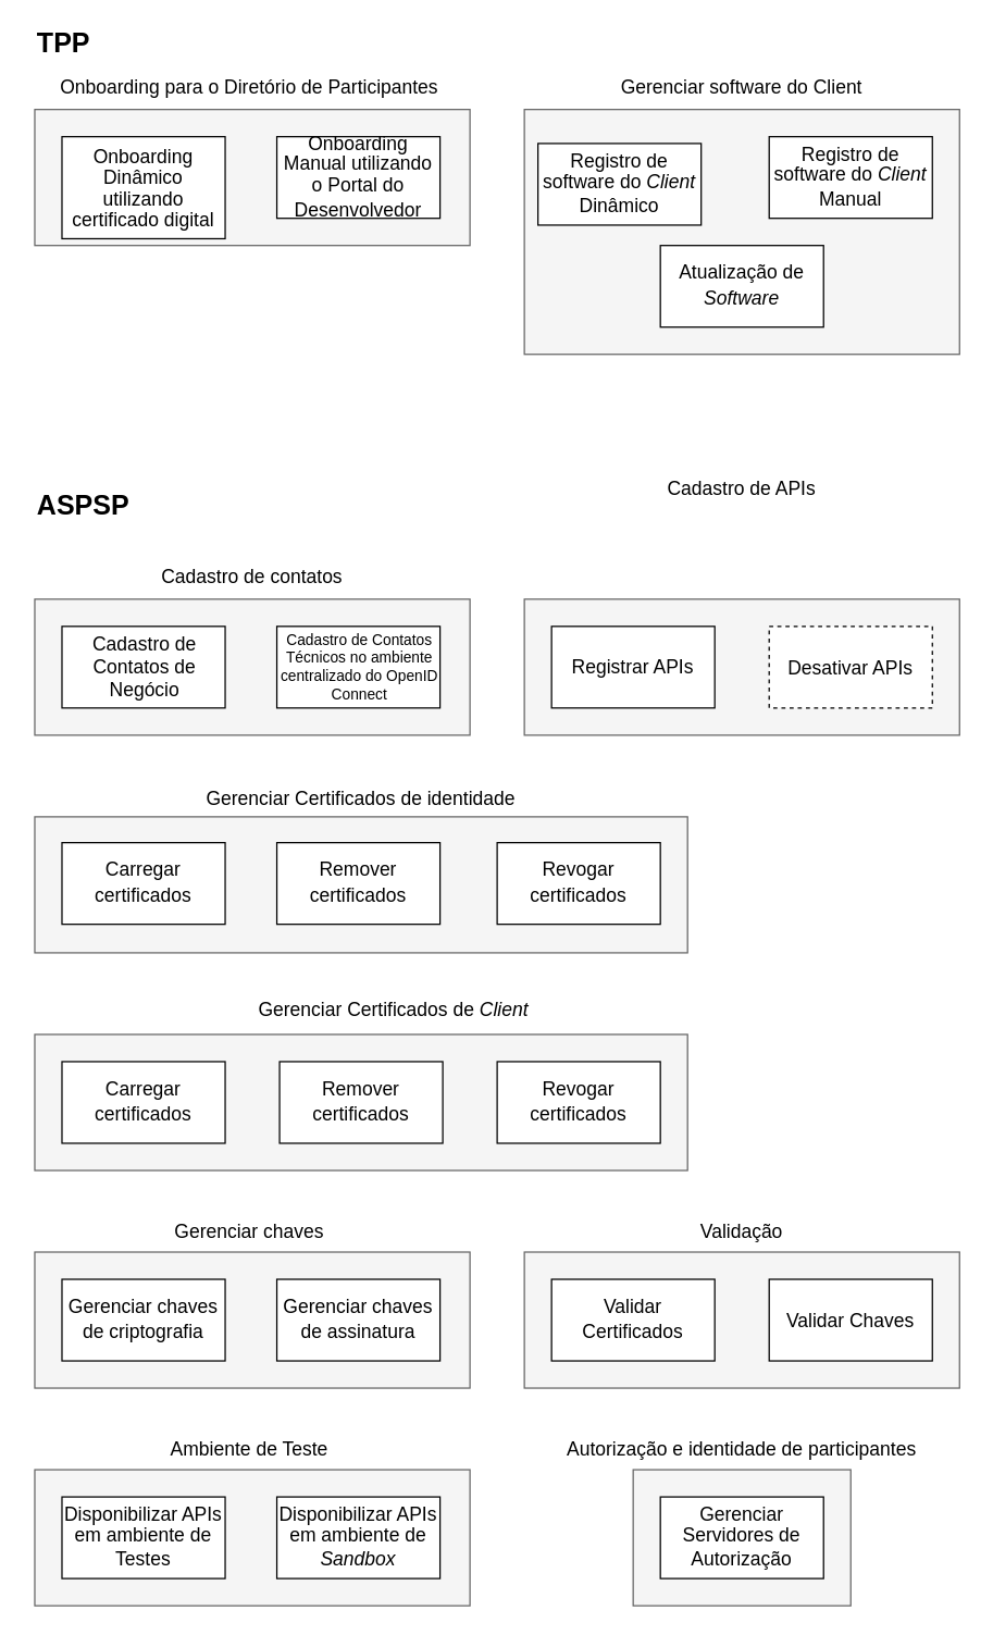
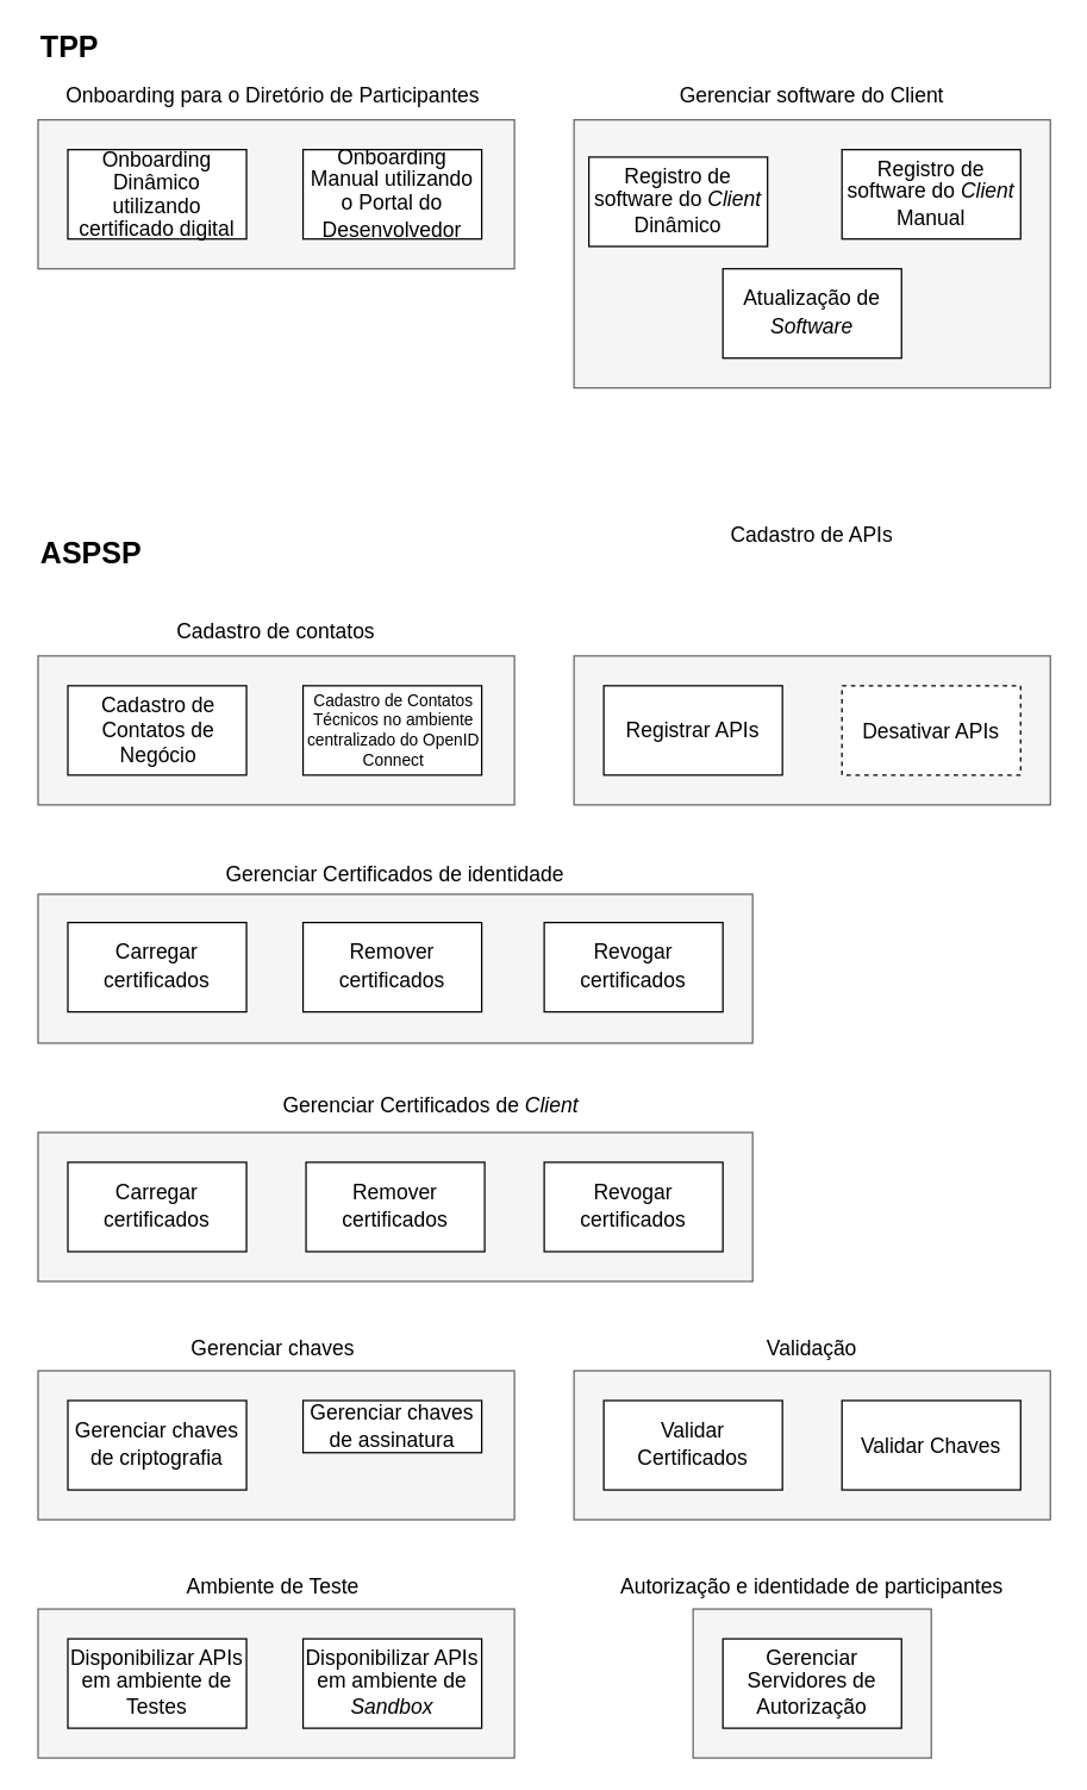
  <mxCell id="0" />
  <mxCell id="1" parent="0" />
  <mxCell id="2" value="" style="rounded=0;whiteSpace=wrap;html=1;fontSize=20;align=center;fillColor=#f5f5f5;strokeColor=#666666;fontColor=#333333;fontStyle=1" vertex="1" parent="1"><mxGeometry x="465" y="1080" width="160" height="100" as="geometry" /></mxCell>
  <mxCell id="3" value="" style="rounded=0;whiteSpace=wrap;html=1;fontSize=20;align=center;fillColor=#f5f5f5;strokeColor=#666666;fontColor=#333333;" vertex="1" parent="1"><mxGeometry x="25" y="1080" width="320" height="100" as="geometry" /></mxCell>
  <mxCell id="4" value="" style="rounded=0;whiteSpace=wrap;html=1;fontSize=20;align=center;fillColor=#f5f5f5;strokeColor=#666666;fontColor=#333333;fontStyle=1" vertex="1" parent="1"><mxGeometry x="385" y="920" width="320" height="100" as="geometry" /></mxCell>
  <mxCell id="5" value="" style="rounded=0;whiteSpace=wrap;html=1;fontSize=20;align=center;fillColor=#f5f5f5;strokeColor=#666666;fontColor=#333333;" vertex="1" parent="1"><mxGeometry x="25" y="920" width="320" height="100" as="geometry" /></mxCell>
  <mxCell id="6" value="" style="rounded=0;whiteSpace=wrap;html=1;fontSize=20;align=center;fillColor=#f5f5f5;strokeColor=#666666;fontColor=#333333;" vertex="1" parent="1"><mxGeometry x="25" y="760" width="480" height="100" as="geometry" /></mxCell>
  <mxCell id="7" value="" style="rounded=0;whiteSpace=wrap;html=1;fontSize=20;align=center;fillColor=#f5f5f5;strokeColor=#666666;fontColor=#333333;" vertex="1" parent="1"><mxGeometry x="25" y="600" width="480" height="100" as="geometry" /></mxCell>
  <mxCell id="8" value="" style="rounded=0;whiteSpace=wrap;html=1;fontSize=20;align=center;fillColor=#f5f5f5;strokeColor=#666666;fontColor=#333333;fontStyle=1" vertex="1" parent="1"><mxGeometry x="385" y="440" width="320" height="100" as="geometry" /></mxCell>
  <mxCell id="9" value="" style="rounded=0;whiteSpace=wrap;html=1;fontSize=20;align=center;fillColor=#f5f5f5;strokeColor=#666666;fontColor=#333333;" vertex="1" parent="1"><mxGeometry x="25" y="440" width="320" height="100" as="geometry" /></mxCell>
  <mxCell id="10" value="" style="rounded=0;whiteSpace=wrap;html=1;fontSize=20;align=center;fillColor=#f5f5f5;strokeColor=#666666;fontColor=#333333;" vertex="1" parent="1"><mxGeometry x="25" y="80" width="320" height="100" as="geometry" /></mxCell>
  <mxCell id="11" value="" style="rounded=0;whiteSpace=wrap;html=1;fontSize=20;align=center;fillColor=#f5f5f5;strokeColor=#666666;fontColor=#333333;" vertex="1" parent="1"><mxGeometry x="385" y="80" width="320" height="180" as="geometry" /></mxCell>
  <mxCell id="12" value="&lt;span style=&quot;font-family: &amp;#34;arial&amp;#34; , sans-serif ; font-size: 14px&quot;&gt;Gerenciar chaves&lt;/span&gt;" style="text;whiteSpace=wrap;html=1;fontSize=11;align=center;" vertex="1" parent="1"><mxGeometry x="73" y="890" width="220" height="30" as="geometry" /></mxCell>
  <mxCell id="13" value="&lt;font face=&quot;arial, sans-serif&quot;&gt;&lt;span style=&quot;font-size: 14px&quot;&gt;Validação&lt;/span&gt;&lt;/font&gt;" style="text;whiteSpace=wrap;html=1;fontSize=11;align=center;" vertex="1" parent="1"><mxGeometry x="435" y="890" width="220" height="30" as="geometry" /></mxCell>
  <mxCell id="14" value="TPP" style="text;html=1;strokeColor=none;fillColor=none;align=left;verticalAlign=middle;whiteSpace=wrap;rounded=0;fontSize=20;fontStyle=1" vertex="1" parent="1"><mxGeometry x="25" y="20" width="80" height="20" as="geometry" /></mxCell>
- <mxCell id="15" value="&lt;span lang=&quot;PT-BR&quot; style=&quot;font-size: 10.5pt ; line-height: 110% ; font-family: &amp;#34;arial&amp;#34; , sans-serif&quot;&gt;Onboarding Dinâmico utilizando certificado digital&lt;/span&gt;" style="rounded=0;whiteSpace=wrap;html=1;" vertex="1" parent="1"><mxGeometry x="45" y="100" width="120" height="75" as="geometry" /></mxCell>
+ <mxCell id="15" value="&lt;span lang=&quot;PT-BR&quot; style=&quot;font-size: 10.5pt ; line-height: 110% ; font-family: &amp;#34;arial&amp;#34; , sans-serif&quot;&gt;Onboarding Dinâmico utilizando certificado digital&lt;/span&gt;" style="rounded=0;whiteSpace=wrap;html=1;" vertex="1" parent="1"><mxGeometry x="45" y="100" width="120" height="60" as="geometry" /></mxCell>
  <mxCell id="16" value="&lt;span lang=&quot;PT-BR&quot; style=&quot;font-size: 10.5pt ; line-height: 15.4px ; font-family: &amp;#34;arial&amp;#34; , sans-serif&quot;&gt;Onboarding Manual utilizando o Portal do Desenvolvedor&lt;/span&gt;&lt;span style=&quot;font-size: medium&quot;&gt;&lt;/span&gt;" style="rounded=0;whiteSpace=wrap;html=1;" vertex="1" parent="1"><mxGeometry x="203" y="100" width="120" height="60" as="geometry" /></mxCell>
  <mxCell id="17" value="&lt;span lang=&quot;PT-BR&quot; style=&quot;font-size: 10.5pt ; line-height: 15.4px ; font-family: &amp;#34;arial&amp;#34; , sans-serif&quot;&gt;Registro de software do&amp;nbsp;&lt;i&gt;Client&lt;/i&gt; Dinâmico&lt;/span&gt;&lt;span style=&quot;font-size: medium&quot;&gt;&lt;/span&gt;" style="rounded=0;whiteSpace=wrap;html=1;" vertex="1" parent="1"><mxGeometry x="395" y="105" width="120" height="60" as="geometry" /></mxCell>
  <mxCell id="18" value="&lt;span lang=&quot;PT-BR&quot; style=&quot;font-size: 10.5pt ; line-height: 15.4px ; font-family: &amp;#34;arial&amp;#34; , sans-serif&quot;&gt;Registro de software do&amp;nbsp;&lt;i&gt;Client&lt;/i&gt; Manual&lt;/span&gt;&lt;span style=&quot;font-size: medium&quot;&gt;&lt;/span&gt;" style="rounded=0;whiteSpace=wrap;html=1;" vertex="1" parent="1"><mxGeometry x="565" y="100" width="120" height="60" as="geometry" /></mxCell>
  <mxCell id="19" value="&lt;span lang=&quot;PT-BR&quot; style=&quot;font-size: 10.5pt ; line-height: 15.4px ; font-family: &amp;#34;arial&amp;#34; , sans-serif&quot;&gt;Atualização de &lt;i&gt;Software&lt;/i&gt;&lt;/span&gt;&lt;span style=&quot;font-size: medium&quot;&gt;&lt;/span&gt;" style="rounded=0;whiteSpace=wrap;html=1;" vertex="1" parent="1"><mxGeometry x="485" y="180" width="120" height="60" as="geometry" /></mxCell>
  <mxCell id="20" value="ASPSP" style="text;html=1;strokeColor=none;fillColor=none;align=left;verticalAlign=middle;whiteSpace=wrap;rounded=0;fontSize=20;fontStyle=1" vertex="1" parent="1"><mxGeometry x="25" y="360" width="80" height="20" as="geometry" /></mxCell>
  <mxCell id="21" value="&lt;div style=&quot;text-align: center&quot;&gt;&lt;span style=&quot;font-family: &amp;#34;arial&amp;#34; , sans-serif ; font-size: 10.5pt&quot;&gt;Cadastro de Contatos de Negócio&lt;/span&gt;&lt;/div&gt;&lt;span style=&quot;font-size: medium&quot;&gt;&lt;/span&gt;" style="rounded=0;whiteSpace=wrap;html=1;align=left;" vertex="1" parent="1"><mxGeometry x="45" y="460" width="120" height="60" as="geometry" /></mxCell>
  <mxCell id="22" value="&lt;div style=&quot;text-align: center; font-size: 11px;&quot;&gt;&lt;span style=&quot;font-family: arial, sans-serif; font-size: 11px;&quot;&gt;Cadastro de Contatos Técnicos no ambiente centralizado do OpenID Connect&lt;/span&gt;&lt;/div&gt;&lt;span style=&quot;font-size: 11px;&quot;&gt;&lt;/span&gt;" style="rounded=0;whiteSpace=wrap;html=1;align=left;fontSize=11;" vertex="1" parent="1"><mxGeometry x="203" y="460" width="120" height="60" as="geometry" /></mxCell>
  <mxCell id="23" value="&lt;div style=&quot;&quot;&gt;&lt;span style=&quot;font-family: &amp;quot;arial&amp;quot; , sans-serif ; font-size: 10.5pt&quot;&gt;Registrar APIs&lt;/span&gt;&lt;/div&gt;&lt;span style=&quot;font-size: medium&quot;&gt;&lt;/span&gt;" style="rounded=0;whiteSpace=wrap;html=1;fontSize=11;align=center;" vertex="1" parent="1"><mxGeometry x="405" y="460" width="120" height="60" as="geometry" /></mxCell>
  <mxCell id="24" value="&lt;span lang=&quot;PT-BR&quot; style=&quot;font-size: 10.5pt ; line-height: 15.4px ; font-family: &amp;#34;arial&amp;#34; , sans-serif&quot;&gt;Desativar APIs&lt;/span&gt;&lt;span style=&quot;font-size: medium&quot;&gt;&lt;/span&gt;" style="rounded=0;whiteSpace=wrap;html=1;fontSize=11;align=center;dashed=1;" vertex="1" parent="1"><mxGeometry x="565" y="460" width="120" height="60" as="geometry" /></mxCell>
  <mxCell id="25" value="&lt;span lang=&quot;PT-BR&quot; style=&quot;font-size: 10.5pt ; line-height: 15.4px ; font-family: &amp;#34;arial&amp;#34; , sans-serif&quot;&gt;Carregar certificados&lt;/span&gt;&lt;span style=&quot;font-size: medium&quot;&gt;&lt;/span&gt;" style="rounded=0;whiteSpace=wrap;html=1;fontSize=11;align=center;" vertex="1" parent="1"><mxGeometry x="45" y="619" width="120" height="60" as="geometry" /></mxCell>
  <mxCell id="26" value="&lt;span lang=&quot;PT-BR&quot; style=&quot;font-size: 10.5pt ; line-height: 15.4px ; font-family: &amp;#34;arial&amp;#34; , sans-serif&quot;&gt;Remover certificados&lt;/span&gt;&lt;span style=&quot;font-size: medium&quot;&gt;&lt;/span&gt;" style="rounded=0;whiteSpace=wrap;html=1;fontSize=11;align=center;" vertex="1" parent="1"><mxGeometry x="203" y="619" width="120" height="60" as="geometry" /></mxCell>
  <mxCell id="27" value="&lt;span lang=&quot;PT-BR&quot; style=&quot;font-size: 10.5pt ; line-height: 15.4px ; font-family: &amp;#34;arial&amp;#34; , sans-serif&quot;&gt;Revogar certificados&lt;/span&gt;&lt;span style=&quot;font-size: medium&quot;&gt;&lt;/span&gt;" style="rounded=0;whiteSpace=wrap;html=1;fontSize=11;align=center;" vertex="1" parent="1"><mxGeometry x="365" y="619" width="120" height="60" as="geometry" /></mxCell>
  <mxCell id="28" value="&lt;span lang=&quot;PT-BR&quot; style=&quot;font-size: 10.5pt ; line-height: 15.4px ; font-family: &amp;#34;arial&amp;#34; , sans-serif&quot;&gt;Gerenciar Certificados de identidade&lt;/span&gt;&lt;span style=&quot;font-size: medium&quot;&gt;&lt;/span&gt;" style="text;whiteSpace=wrap;html=1;fontSize=11;align=center;" vertex="1" parent="1"><mxGeometry x="145" y="570" width="240" height="30" as="geometry" /></mxCell>
  <mxCell id="29" value="&lt;span lang=&quot;PT-BR&quot; style=&quot;font-size: 10.5pt ; line-height: 110% ; font-family: &amp;#34;arial&amp;#34; , sans-serif&quot;&gt;Gerenciar Certificados de &lt;i&gt;Client&lt;/i&gt;&lt;/span&gt;" style="text;whiteSpace=wrap;html=1;fontSize=11;align=center;" vertex="1" parent="1"><mxGeometry x="179" y="728" width="220" height="30" as="geometry" /></mxCell>
  <mxCell id="30" value="&lt;span lang=&quot;PT-BR&quot; style=&quot;font-size: 10.5pt ; line-height: 15.4px ; font-family: &amp;#34;arial&amp;#34; , sans-serif&quot;&gt;Carregar certificados&lt;/span&gt;&lt;span style=&quot;font-size: medium&quot;&gt;&lt;/span&gt;" style="rounded=0;whiteSpace=wrap;html=1;fontSize=11;align=center;" vertex="1" parent="1"><mxGeometry x="45" y="780" width="120" height="60" as="geometry" /></mxCell>
  <mxCell id="31" value="&lt;span lang=&quot;PT-BR&quot; style=&quot;font-size: 10.5pt ; line-height: 15.4px ; font-family: &amp;#34;arial&amp;#34; , sans-serif&quot;&gt;Remover certificados&lt;/span&gt;&lt;span style=&quot;font-size: medium&quot;&gt;&lt;/span&gt;" style="rounded=0;whiteSpace=wrap;html=1;fontSize=11;align=center;" vertex="1" parent="1"><mxGeometry x="205" y="780" width="120" height="60" as="geometry" /></mxCell>
  <mxCell id="32" value="&lt;span lang=&quot;PT-BR&quot; style=&quot;font-size: 10.5pt ; line-height: 15.4px ; font-family: &amp;#34;arial&amp;#34; , sans-serif&quot;&gt;Revogar certificados&lt;/span&gt;&lt;span style=&quot;font-size: medium&quot;&gt;&lt;/span&gt;" style="rounded=0;whiteSpace=wrap;html=1;fontSize=11;align=center;" vertex="1" parent="1"><mxGeometry x="365" y="780" width="120" height="60" as="geometry" /></mxCell>
- <mxCell id="33" value="&lt;span lang=&quot;PT-BR&quot; style=&quot;font-size: 10.5pt ; line-height: 15.4px ; font-family: &amp;#34;arial&amp;#34; , sans-serif&quot;&gt;Gerenciar chaves de assinatura&lt;/span&gt;&lt;span style=&quot;font-size: medium&quot;&gt;&lt;/span&gt;" style="rounded=0;whiteSpace=wrap;html=1;fontSize=11;align=center;" vertex="1" parent="1"><mxGeometry x="203" y="940" width="120" height="60" as="geometry" /></mxCell>
+ <mxCell id="33" value="&lt;span lang=&quot;PT-BR&quot; style=&quot;font-size: 10.5pt ; line-height: 15.4px ; font-family: &amp;#34;arial&amp;#34; , sans-serif&quot;&gt;Gerenciar chaves de assinatura&lt;/span&gt;&lt;span style=&quot;font-size: medium&quot;&gt;&lt;/span&gt;" style="rounded=0;whiteSpace=wrap;html=1;fontSize=11;align=center;" vertex="1" parent="1"><mxGeometry x="203" y="940" width="120" height="35" as="geometry" /></mxCell>
  <mxCell id="34" value="&lt;span lang=&quot;PT-BR&quot; style=&quot;font-size: 10.5pt ; line-height: 15.4px ; font-family: &amp;#34;arial&amp;#34; , sans-serif&quot;&gt;Gerenciar chaves de criptografia&lt;/span&gt;&lt;span style=&quot;font-size: medium&quot;&gt;&lt;/span&gt;" style="rounded=0;whiteSpace=wrap;html=1;fontSize=11;align=center;" vertex="1" parent="1"><mxGeometry x="45" y="940" width="120" height="60" as="geometry" /></mxCell>
  <mxCell id="35" value="&lt;span lang=&quot;PT-BR&quot; style=&quot;font-size: 10.5pt ; line-height: 15.4px ; font-family: &amp;#34;arial&amp;#34; , sans-serif&quot;&gt;Validar Certificados&lt;/span&gt;&lt;span style=&quot;font-size: medium&quot;&gt;&lt;/span&gt;" style="rounded=0;whiteSpace=wrap;html=1;fontSize=11;align=center;" vertex="1" parent="1"><mxGeometry x="405" y="940" width="120" height="60" as="geometry" /></mxCell>
  <mxCell id="36" value="&lt;span lang=&quot;PT-BR&quot; style=&quot;font-size: 10.5pt ; line-height: 15.4px ; font-family: &amp;#34;arial&amp;#34; , sans-serif&quot;&gt;Validar&amp;nbsp;&lt;/span&gt;&lt;span style=&quot;font-size: medium&quot;&gt;&lt;/span&gt;&lt;span lang=&quot;PT-BR&quot; style=&quot;font-size: 10.5pt ; line-height: 15.4px ; font-family: &amp;#34;arial&amp;#34; , sans-serif&quot;&gt;Chaves&lt;/span&gt;&lt;span style=&quot;font-size: medium&quot;&gt;&lt;/span&gt;" style="rounded=0;whiteSpace=wrap;html=1;fontSize=11;align=center;" vertex="1" parent="1"><mxGeometry x="565" y="940" width="120" height="60" as="geometry" /></mxCell>
  <mxCell id="37" value="&lt;span lang=&quot;PT-BR&quot; style=&quot;font-size: 10.5pt ; line-height: 110% ; font-family: &amp;#34;arial&amp;#34; , sans-serif&quot;&gt;Onboarding para o Diretório de Participantes&lt;/span&gt;" style="text;whiteSpace=wrap;html=1;fontSize=11;align=center;" vertex="1" parent="1"><mxGeometry x="20" y="50" width="326" height="30" as="geometry" /></mxCell>
  <mxCell id="38" value="&lt;span lang=&quot;PT-BR&quot; style=&quot;font-size: 10.5pt ; line-height: 110% ; font-family: &amp;#34;arial&amp;#34; , sans-serif&quot;&gt;Gerenciar software do Client&lt;/span&gt;" style="text;whiteSpace=wrap;html=1;fontSize=11;align=center;" vertex="1" parent="1"><mxGeometry x="382" y="50" width="326" height="30" as="geometry" /></mxCell>
  <mxCell id="39" value="&lt;span lang=&quot;PT-BR&quot; style=&quot;font-size: 10.5pt ; line-height: 110% ; font-family: &amp;#34;arial&amp;#34; , sans-serif&quot;&gt;Cadastro de contatos&lt;/span&gt;" style="text;whiteSpace=wrap;html=1;fontSize=11;align=center;" vertex="1" parent="1"><mxGeometry x="65" y="410" width="240" height="30" as="geometry" /></mxCell>
  <mxCell id="40" value="&lt;span lang=&quot;PT-BR&quot; style=&quot;font-size: 10.5pt ; line-height: 110% ; font-family: &amp;#34;arial&amp;#34; , sans-serif&quot;&gt;Cadastro de APIs&lt;/span&gt;" style="text;whiteSpace=wrap;html=1;fontSize=11;align=center;" vertex="1" parent="1"><mxGeometry x="425" y="345" width="240" height="30" as="geometry" /></mxCell>
  <mxCell id="41" value="&lt;div style=&quot;&quot;&gt;&lt;span style=&quot;font-family: &amp;quot;arial&amp;quot; , sans-serif ; font-size: 10.5pt&quot;&gt;Autorização e identidade de participantes&lt;/span&gt;&lt;/div&gt;" style="text;whiteSpace=wrap;html=1;fontSize=11;align=center;" vertex="1" parent="1"><mxGeometry x="387" y="1050" width="316" height="30" as="geometry" /></mxCell>
  <mxCell id="42" value="&lt;span lang=&quot;PT-BR&quot; style=&quot;font-size: 10.5pt ; line-height: 15.4px ; font-family: &amp;#34;arial&amp;#34; , sans-serif&quot;&gt;Disponibilizar APIs em ambiente de Testes&lt;/span&gt;&lt;span style=&quot;font-size: medium&quot;&gt;&lt;/span&gt;" style="rounded=0;whiteSpace=wrap;html=1;fontSize=11;align=center;" vertex="1" parent="1"><mxGeometry x="45" y="1100" width="120" height="60" as="geometry" /></mxCell>
  <mxCell id="43" value="&lt;span lang=&quot;PT-BR&quot; style=&quot;font-size: 10.5pt ; line-height: 15.4px ; font-family: &amp;#34;arial&amp;#34; , sans-serif&quot;&gt;Disponibilizar APIs em ambiente de &lt;i&gt;Sandbox&lt;/i&gt;&lt;/span&gt;&lt;span style=&quot;font-size: medium&quot;&gt;&lt;/span&gt;" style="rounded=0;whiteSpace=wrap;html=1;fontSize=11;align=center;" vertex="1" parent="1"><mxGeometry x="203" y="1100" width="120" height="60" as="geometry" /></mxCell>
  <mxCell id="44" value="&lt;span lang=&quot;PT-BR&quot; style=&quot;font-size: 10.5pt ; line-height: 15.4px ; font-family: &amp;#34;arial&amp;#34; , sans-serif&quot;&gt;Gerenciar Servidores de Autorização&lt;/span&gt;&lt;span style=&quot;font-size: medium&quot;&gt;&lt;/span&gt;" style="rounded=0;whiteSpace=wrap;html=1;fontSize=11;align=center;" vertex="1" parent="1"><mxGeometry x="485" y="1100" width="120" height="60" as="geometry" /></mxCell>
  <mxCell id="45" value="&lt;div&gt;&lt;span style=&quot;font-family: &amp;#34;arial&amp;#34; , sans-serif ; font-size: 10.5pt&quot;&gt;Ambiente de Teste&lt;/span&gt;&lt;/div&gt;" style="text;whiteSpace=wrap;html=1;fontSize=11;align=center;" vertex="1" parent="1"><mxGeometry x="25" y="1050" width="316" height="30" as="geometry" /></mxCell>
